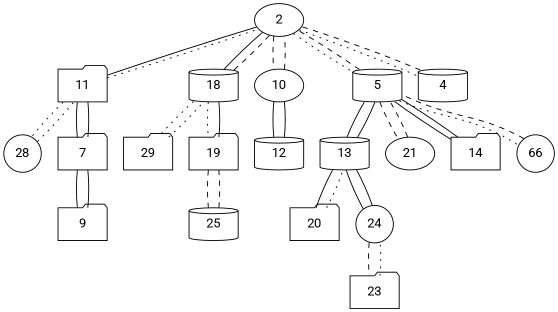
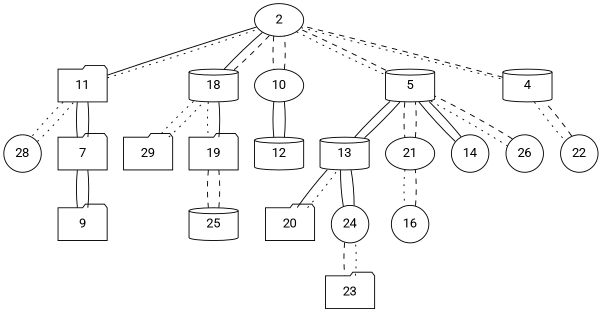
  graph {
    fontname=Roboto
    node [fontname=Roboto shape=folder]
    edge [fontname=Roboto style=solid]
    n1 [label=2 shape=ellipse]
    n2 [label=11]
    n3 [label=18 shape=cylinder]
    n4 [label=10 shape=ellipse]
    n5 [label=5 shape=cylinder]
    n6 [label=4 shape=cylinder]
    n7 [label=28 shape=circle]
    n8 [label=7]
    n9 [label=29]
    n10 [label=19]
    n11 [label=12 shape=cylinder]
    n12 [label=13 shape=cylinder]
    n13 [label=21 shape=ellipse]
-   n14 [label=14]
-   n15 [label=66 shape=circle]
+   n14 [label=14 shape=circle]
+   n15 [label=26 shape=circle]
+   n16 [label=22 shape=circle]
    n17 [label=9]
    n18 [label=25 shape=cylinder]
    n19 [label=20]
    n20 [label=24 shape=circle]
+   n21 [label=16 shape=circle]
    n22 [label=23]
    n1 -- n2
    n1 -- n3
    n1 -- n4 [style=dashed]
    n1 -- n5 [style=dotted]
    n1 -- n6 [style=dotted]
    n2 -- n1 [style=dotted]
    n2 -- n7 [style=dotted]
    n2 -- n8
    n3 -- n1 [style=dashed]
    n3 -- n9 [style=dotted]
    n3 -- n10 [style=dotted]
    n4 -- n1 [style=dashed]
    n4 -- n11
    n5 -- n1 [style=dashed]
    n5 -- n12
    n5 -- n13 [style=dashed]
    n5 -- n14
    n5 -- n15 [style=dotted]
    n6 -- n1 [style=dashed]
+   n6 -- n16 [style=dotted]
    n7 -- n2 [style=dotted]
    n8 -- n2
    n8 -- n17
    n9 -- n3 [style=dotted]
    n10 -- n3
    n10 -- n18 [style=dashed]
    n11 -- n4
    n12 -- n5
    n12 -- n19
    n12 -- n20
    n13 -- n5 [style=dashed]
+   n13 -- n21 [style=dotted]
    n14 -- n5
    n15 -- n5 [style=dashed]
+   n16 -- n6 [style=dashed]
    n17 -- n8
    n18 -- n10 [style=dashed]
    n19 -- n12 [style=dotted]
    n20 -- n12
    n20 -- n22 [style=dashed]
+   n21 -- n13 [style=dashed]
    n22 -- n20 [style=dotted]
  }
